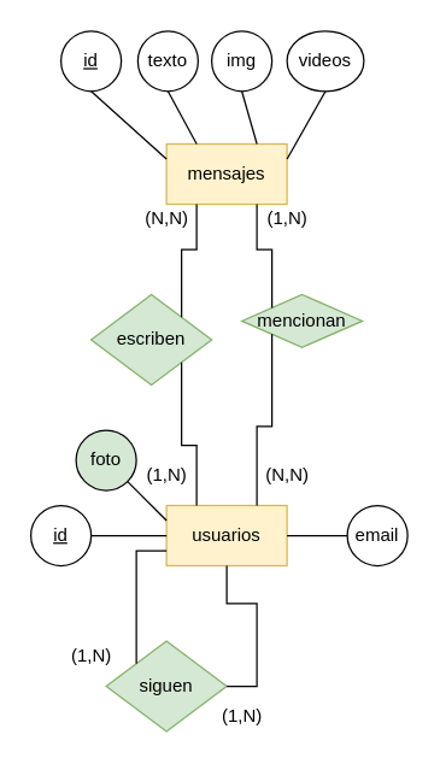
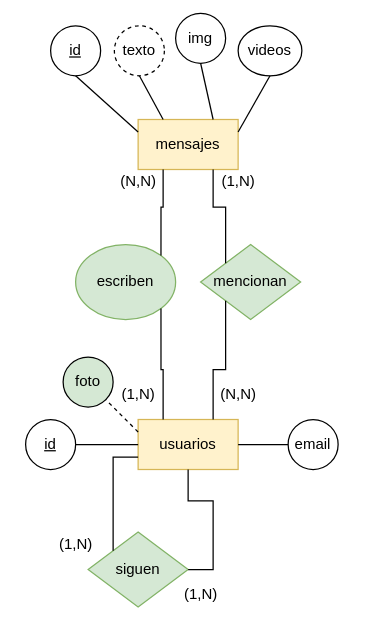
  <mxCell id="0" />
  <mxCell id="1" parent="0" />
  <mxCell id="2" value="usuarios" style="rounded=0;whiteSpace=wrap;html=1;fillColor=#fff2cc;strokeColor=#d6b656;" vertex="1" parent="1"><mxGeometry x="110" y="335" width="80" height="40" as="geometry" /></mxCell>
  <mxCell id="3" value="mensajes" style="rounded=0;whiteSpace=wrap;html=1;fillColor=#fff2cc;strokeColor=#d6b656;" vertex="1" parent="1"><mxGeometry x="110" y="95" width="80" height="40" as="geometry" /></mxCell>
  <mxCell id="4" value="siguen" style="rhombus;whiteSpace=wrap;html=1;fillColor=#d5e8d4;strokeColor=#82b366;" vertex="1" parent="1"><mxGeometry x="70" y="425" width="80" height="60" as="geometry" /></mxCell>
  <mxCell id="5" value="" style="endArrow=none;html=1;rounded=0;entryX=0.5;entryY=1;entryDx=0;entryDy=0;exitX=1;exitY=0.5;exitDx=0;exitDy=0;edgeStyle=orthogonalEdgeStyle;" edge="1" parent="1" source="4" target="2"><mxGeometry width="50" height="50" relative="1" as="geometry"><mxPoint x="140" y="605" as="sourcePoint" /><mxPoint x="190" y="555" as="targetPoint" /><Array as="points"><mxPoint x="170" y="455" /><mxPoint x="170" y="400" /><mxPoint x="150" y="400" /></Array></mxGeometry></mxCell>
  <mxCell id="6" value="" style="endArrow=none;html=1;rounded=0;entryX=0;entryY=0.75;entryDx=0;entryDy=0;exitX=0;exitY=0;exitDx=0;exitDy=0;edgeStyle=orthogonalEdgeStyle;" edge="1" parent="1" source="4" target="2"><mxGeometry width="50" height="50" relative="1" as="geometry"><mxPoint x="-10" y="445" as="sourcePoint" /><mxPoint x="40" y="395" as="targetPoint" /></mxGeometry></mxCell>
  <mxCell id="7" value="(1,N)" style="text;html=1;align=center;verticalAlign=middle;resizable=0;points=[];autosize=1;strokeColor=none;fillColor=none;" vertex="1" parent="1"><mxGeometry x="140" y="465" width="40" height="20" as="geometry" /></mxCell>
  <mxCell id="8" value="(1,N)" style="text;html=1;align=center;verticalAlign=middle;resizable=0;points=[];autosize=1;strokeColor=none;fillColor=none;" vertex="1" parent="1"><mxGeometry x="40" y="425" width="40" height="20" as="geometry" /></mxCell>
  <mxCell id="9" value="&lt;u&gt;id&lt;/u&gt;" style="ellipse;whiteSpace=wrap;html=1;" vertex="1" parent="1"><mxGeometry x="20" y="335" width="40" height="40" as="geometry" /></mxCell>
  <mxCell id="10" value="foto" style="ellipse;whiteSpace=wrap;html=1;fillColor=#d5e8d4;" vertex="1" parent="1"><mxGeometry x="50" y="285" width="40" height="40" as="geometry" /></mxCell>
  <mxCell id="11" value="email" style="ellipse;whiteSpace=wrap;html=1;" vertex="1" parent="1"><mxGeometry x="230" y="335" width="40" height="40" as="geometry" /></mxCell>
  <mxCell id="12" value="" style="endArrow=none;html=1;rounded=0;entryX=1;entryY=0.5;entryDx=0;entryDy=0;exitX=0;exitY=0.5;exitDx=0;exitDy=0;" edge="1" parent="1" source="2" target="9"><mxGeometry width="50" height="50" relative="1" as="geometry"><mxPoint x="300" y="525" as="sourcePoint" /><mxPoint x="350" y="475" as="targetPoint" /></mxGeometry></mxCell>
- <mxCell id="13" value="" style="endArrow=none;html=1;rounded=0;entryX=1;entryY=1;entryDx=0;entryDy=0;exitX=0;exitY=0.25;exitDx=0;exitDy=0;" edge="1" parent="1" source="2" target="10"><mxGeometry width="50" height="50" relative="1" as="geometry"><mxPoint x="340" y="555" as="sourcePoint" /><mxPoint x="390" y="505" as="targetPoint" /></mxGeometry></mxCell>
+ <mxCell id="13" value="" style="endArrow=none;html=1;rounded=0;entryX=1;entryY=1;entryDx=0;entryDy=0;exitX=0;exitY=0.25;exitDx=0;exitDy=0;dashed=1;" edge="1" parent="1" source="2" target="10"><mxGeometry width="50" height="50" relative="1" as="geometry"><mxPoint x="340" y="555" as="sourcePoint" /><mxPoint x="390" y="505" as="targetPoint" /></mxGeometry></mxCell>
  <mxCell id="14" value="" style="endArrow=none;html=1;rounded=0;exitX=1;exitY=0.5;exitDx=0;exitDy=0;entryX=0;entryY=0.5;entryDx=0;entryDy=0;" edge="1" parent="1" source="2" target="11"><mxGeometry width="50" height="50" relative="1" as="geometry"><mxPoint x="380" y="455" as="sourcePoint" /><mxPoint x="430" y="405" as="targetPoint" /></mxGeometry></mxCell>
- <mxCell id="15" value="escriben" style="rhombus;whiteSpace=wrap;html=1;fillColor=#d5e8d4;strokeColor=#82b366;" vertex="1" parent="1"><mxGeometry x="60" y="195" width="80" height="60" as="geometry" /></mxCell>
- <mxCell id="16" value="mencionan" style="rhombus;whiteSpace=wrap;html=1;fillColor=#d5e8d4;strokeColor=#82b366;" vertex="1" parent="1"><mxGeometry x="160" y="195" width="80" height="35" as="geometry" /></mxCell>
+ <mxCell id="15" value="escriben" style="ellipse;whiteSpace=wrap;html=1;fillColor=#d5e8d4;strokeColor=#82b366;" vertex="1" parent="1"><mxGeometry x="60" y="195" width="80" height="60" as="geometry" /></mxCell>
+ <mxCell id="16" value="mencionan" style="rhombus;whiteSpace=wrap;html=1;fillColor=#d5e8d4;strokeColor=#82b366;" vertex="1" parent="1"><mxGeometry x="160" y="195" width="80" height="60" as="geometry" /></mxCell>
  <mxCell id="17" value="" style="endArrow=none;html=1;rounded=0;entryX=1;entryY=1;entryDx=0;entryDy=0;exitX=0.25;exitY=0;exitDx=0;exitDy=0;edgeStyle=orthogonalEdgeStyle;" edge="1" parent="1" source="2" target="15"><mxGeometry width="50" height="50" relative="1" as="geometry"><mxPoint x="-80" y="215" as="sourcePoint" /><mxPoint x="-30" y="165" as="targetPoint" /></mxGeometry></mxCell>
  <mxCell id="18" value="" style="endArrow=none;html=1;rounded=0;entryX=0;entryY=1;entryDx=0;entryDy=0;exitX=0.75;exitY=0;exitDx=0;exitDy=0;edgeStyle=orthogonalEdgeStyle;" edge="1" parent="1" source="2" target="16"><mxGeometry width="50" height="50" relative="1" as="geometry"><mxPoint x="140" y="345" as="sourcePoint" /><mxPoint x="130" y="250" as="targetPoint" /></mxGeometry></mxCell>
  <mxCell id="19" value="" style="endArrow=none;html=1;rounded=0;entryX=0.75;entryY=1;entryDx=0;entryDy=0;exitX=0;exitY=0;exitDx=0;exitDy=0;edgeStyle=orthogonalEdgeStyle;" edge="1" parent="1" source="16" target="3"><mxGeometry width="50" height="50" relative="1" as="geometry"><mxPoint x="180" y="345" as="sourcePoint" /><mxPoint x="190" y="250" as="targetPoint" /></mxGeometry></mxCell>
  <mxCell id="20" value="" style="endArrow=none;html=1;rounded=0;entryX=0.25;entryY=1;entryDx=0;entryDy=0;exitX=1;exitY=0;exitDx=0;exitDy=0;edgeStyle=orthogonalEdgeStyle;" edge="1" parent="1" source="15" target="3"><mxGeometry width="50" height="50" relative="1" as="geometry"><mxPoint x="190" y="355" as="sourcePoint" /><mxPoint x="200" y="260" as="targetPoint" /></mxGeometry></mxCell>
  <mxCell id="21" value="(1,N)" style="text;html=1;align=center;verticalAlign=middle;resizable=0;points=[];autosize=1;strokeColor=none;fillColor=none;" vertex="1" parent="1"><mxGeometry x="90" y="305" width="40" height="20" as="geometry" /></mxCell>
  <mxCell id="22" value="(N,N)" style="text;html=1;align=center;verticalAlign=middle;resizable=0;points=[];autosize=1;strokeColor=none;fillColor=none;" vertex="1" parent="1"><mxGeometry x="90" y="135" width="40" height="20" as="geometry" /></mxCell>
  <mxCell id="23" value="(N,N)" style="text;html=1;align=center;verticalAlign=middle;resizable=0;points=[];autosize=1;strokeColor=none;fillColor=none;" vertex="1" parent="1"><mxGeometry x="170" y="305" width="40" height="20" as="geometry" /></mxCell>
  <mxCell id="24" value="(1,N)" style="text;html=1;align=center;verticalAlign=middle;resizable=0;points=[];autosize=1;strokeColor=none;fillColor=none;" vertex="1" parent="1"><mxGeometry x="170" y="135" width="40" height="20" as="geometry" /></mxCell>
  <mxCell id="25" value="&lt;u&gt;id&lt;/u&gt;" style="ellipse;whiteSpace=wrap;html=1;" vertex="1" parent="1"><mxGeometry x="40" y="20" width="40" height="40" as="geometry" /></mxCell>
- <mxCell id="26" value="texto" style="ellipse;whiteSpace=wrap;html=1;" vertex="1" parent="1"><mxGeometry x="91" y="20" width="40" height="40" as="geometry" /></mxCell>
- <mxCell id="27" value="img" style="ellipse;whiteSpace=wrap;html=1;" vertex="1" parent="1"><mxGeometry x="140" y="20" width="40" height="40" as="geometry" /></mxCell>
+ <mxCell id="26" value="texto" style="ellipse;whiteSpace=wrap;html=1;dashed=1;" vertex="1" parent="1"><mxGeometry x="91" y="20" width="40" height="40" as="geometry" /></mxCell>
+ <mxCell id="27" value="img" style="ellipse;whiteSpace=wrap;html=1;" vertex="1" parent="1"><mxGeometry x="140" y="10" width="40" height="40" as="geometry" /></mxCell>
  <mxCell id="28" value="videos" style="ellipse;whiteSpace=wrap;html=1;" vertex="1" parent="1"><mxGeometry x="190" y="20" width="51" height="40" as="geometry" /></mxCell>
  <mxCell id="29" value="" style="endArrow=none;html=1;rounded=0;entryX=0;entryY=0.25;entryDx=0;entryDy=0;exitX=0.5;exitY=1;exitDx=0;exitDy=0;" edge="1" parent="1" source="25" target="3"><mxGeometry width="50" height="50" relative="1" as="geometry"><mxPoint x="-99" y="190" as="sourcePoint" /><mxPoint x="-49" y="140" as="targetPoint" /></mxGeometry></mxCell>
  <mxCell id="30" value="" style="endArrow=none;html=1;rounded=0;entryX=0.25;entryY=0;entryDx=0;entryDy=0;exitX=0.5;exitY=1;exitDx=0;exitDy=0;" edge="1" parent="1" source="26" target="3"><mxGeometry width="50" height="50" relative="1" as="geometry"><mxPoint x="70" y="70" as="sourcePoint" /><mxPoint x="120" y="115" as="targetPoint" /></mxGeometry></mxCell>
  <mxCell id="31" value="" style="endArrow=none;html=1;rounded=0;entryX=0.75;entryY=0;entryDx=0;entryDy=0;exitX=0.5;exitY=1;exitDx=0;exitDy=0;" edge="1" parent="1" source="27" target="3"><mxGeometry width="50" height="50" relative="1" as="geometry"><mxPoint x="80" y="80" as="sourcePoint" /><mxPoint x="130" y="125" as="targetPoint" /></mxGeometry></mxCell>
  <mxCell id="32" value="" style="endArrow=none;html=1;rounded=0;entryX=0.5;entryY=1;entryDx=0;entryDy=0;exitX=1;exitY=0.25;exitDx=0;exitDy=0;" edge="1" parent="1" source="3" target="28"><mxGeometry width="50" height="50" relative="1" as="geometry"><mxPoint x="90" y="90" as="sourcePoint" /><mxPoint x="140" y="135" as="targetPoint" /></mxGeometry></mxCell>
